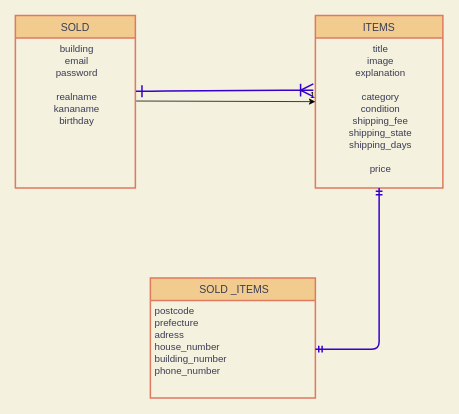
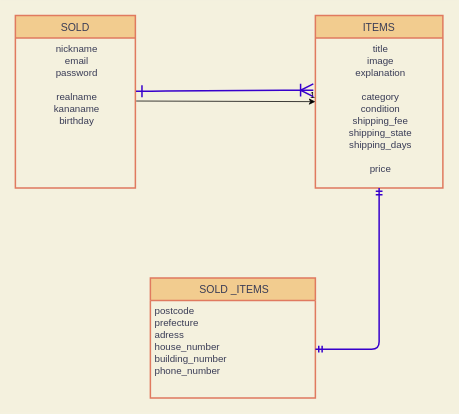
  <mxCell id="0" />
  <mxCell id="1" parent="0" />
  <mxCell id="2" value="SOLD" style="swimlane;childLayout=stackLayout;horizontal=1;startSize=30;horizontalStack=0;fontSize=14;fontStyle=0;strokeWidth=2;resizeParent=0;resizeLast=1;shadow=0;dashed=0;align=center;fillColor=#F2CC8F;strokeColor=#E07A5F;fontColor=#393C56;" vertex="1" parent="1"><mxGeometry x="20" y="20" width="160" height="230" as="geometry" /></mxCell>
- <mxCell id="3" value="building&#10;email&#10;password&#10;&#10;realname&#10;kananame&#10;birthday" style="align=center;strokeColor=none;fillColor=none;spacingLeft=4;fontSize=13;verticalAlign=top;resizable=0;rotatable=0;part=1;fontColor=#393C56;" vertex="1" parent="2"><mxGeometry y="30" width="160" height="200" as="geometry" /></mxCell>
+ <mxCell id="3" value="nickname&#10;email&#10;password&#10;&#10;realname&#10;kananame&#10;birthday" style="align=center;strokeColor=none;fillColor=none;spacingLeft=4;fontSize=13;verticalAlign=top;resizable=0;rotatable=0;part=1;fontColor=#393C56;" vertex="1" parent="2"><mxGeometry y="30" width="160" height="200" as="geometry" /></mxCell>
  <mxCell id="4" value="ITEMS" style="swimlane;childLayout=stackLayout;horizontal=1;startSize=30;horizontalStack=0;fontSize=14;fontStyle=0;strokeWidth=2;resizeParent=0;resizeLast=1;shadow=0;dashed=0;align=center;fillColor=#F2CC8F;strokeColor=#E07A5F;fontColor=#393C56;" vertex="1" parent="1"><mxGeometry x="420" y="20" width="170" height="230" as="geometry" /></mxCell>
  <mxCell id="5" value="title&#10;image&#10;explanation&#10;&#10;category&#10;condition&#10;shipping_fee&#10;shipping_state&#10;shipping_days&#10;&#10;price&#10;" style="align=center;strokeColor=none;fillColor=none;spacingLeft=4;fontSize=13;verticalAlign=top;resizable=0;rotatable=0;part=1;fontColor=#393C56;" vertex="1" parent="4"><mxGeometry y="30" width="170" height="200" as="geometry" /></mxCell>
  <mxCell id="6" value=" SOLD _ITEMS" style="swimlane;childLayout=stackLayout;horizontal=1;startSize=30;horizontalStack=0;fontSize=14;fontStyle=0;strokeWidth=2;resizeParent=0;resizeLast=1;shadow=0;dashed=0;align=center;fillColor=#F2CC8F;strokeColor=#E07A5F;fontColor=#393C56;" vertex="1" parent="1"><mxGeometry x="200" y="370" width="220" height="160" as="geometry" /></mxCell>
  <mxCell id="7" value="postcode&#10;prefecture&#10;adress&#10;house_number&#10;building_number&#10;phone_number" style="align=left;strokeColor=none;fillColor=none;spacingLeft=4;fontSize=13;verticalAlign=top;resizable=0;rotatable=0;part=1;fontColor=#393C56;" vertex="1" parent="6"><mxGeometry y="30" width="220" height="130" as="geometry" /></mxCell>
  <mxCell id="8" value="" style="endArrow=classic;html=1;rounded=0;exitX=1.007;exitY=0.421;exitDx=0;exitDy=0;exitPerimeter=0;entryX=0;entryY=0.5;entryDx=0;entryDy=0;" edge="1" parent="1" source="3" target="4"><mxGeometry relative="1" as="geometry"><mxPoint x="200" y="134.29" as="sourcePoint" /><mxPoint x="360" y="134.29" as="targetPoint" /></mxGeometry></mxCell>
  <mxCell id="9" value="1" style="resizable=0;html=1;align=right;verticalAlign=bottom;" connectable="0" vertex="1" parent="8"><mxGeometry x="1" relative="1" as="geometry" /></mxCell>
  <mxCell id="10" value="" style="edgeStyle=entityRelationEdgeStyle;fontSize=12;html=1;endArrow=ERoneToMany;exitX=1.005;exitY=0.355;exitDx=0;exitDy=0;exitPerimeter=0;entryX=-0.016;entryY=0.349;entryDx=0;entryDy=0;entryPerimeter=0;fillColor=#6a00ff;endFill=0;strokeColor=#3700CC;strokeWidth=2;startArrow=ERone;startFill=0;endSize=14;sourcePerimeterSpacing=1;targetPerimeterSpacing=3;startSize=13;" edge="1" parent="1" source="3" target="5"><mxGeometry width="100" height="100" relative="1" as="geometry"><mxPoint x="220" y="260" as="sourcePoint" /><mxPoint x="320" y="160" as="targetPoint" /></mxGeometry></mxCell>
  <mxCell id="11" value="" style="edgeStyle=orthogonalEdgeStyle;fontSize=12;html=1;endArrow=ERmandOne;startArrow=ERmandOne;strokeColor=#3700CC;strokeWidth=2;exitX=1;exitY=0.5;exitDx=0;exitDy=0;entryX=0.5;entryY=1;entryDx=0;entryDy=0;" edge="1" parent="1" source="7" target="5"><mxGeometry width="100" height="100" relative="1" as="geometry"><mxPoint x="240" y="330" as="sourcePoint" /><mxPoint x="340" y="230" as="targetPoint" /></mxGeometry></mxCell>
